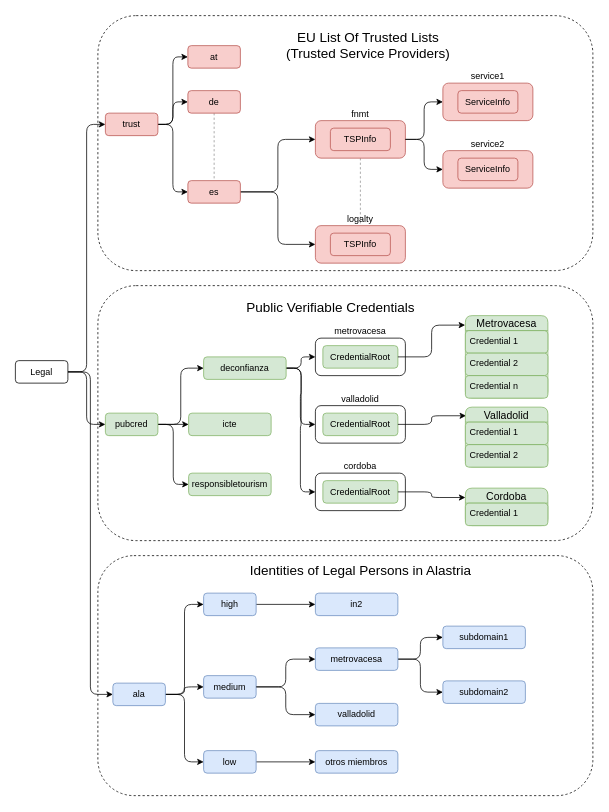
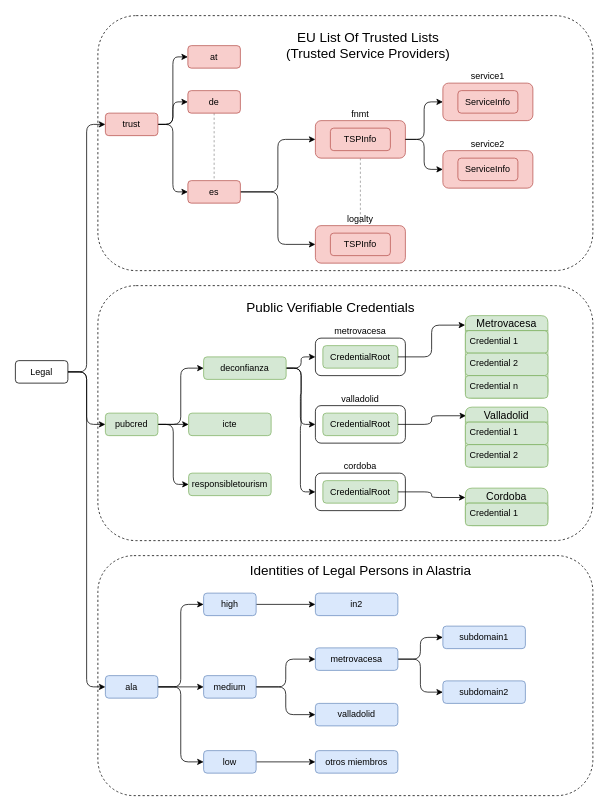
  <mxCell id="0" />
  <mxCell id="1" parent="0" />
  <mxCell id="2" value="" style="whiteSpace=wrap;html=1;labelBackgroundColor=none;fillColor=none;dashed=1;rounded=1;" parent="1" vertex="1"><mxGeometry x="130" y="740" width="660" height="320" as="geometry" /></mxCell>
  <mxCell id="3" value="" style="whiteSpace=wrap;html=1;labelBackgroundColor=none;fillColor=none;dashed=1;rounded=1;" parent="1" vertex="1"><mxGeometry x="130" y="380" width="660" height="340" as="geometry" /></mxCell>
  <mxCell id="4" value="" style="whiteSpace=wrap;html=1;labelBackgroundColor=none;fillColor=none;dashed=1;rounded=1;" parent="1" vertex="1"><mxGeometry x="130" y="20" width="660" height="340" as="geometry" /></mxCell>
  <mxCell id="5" style="edgeStyle=orthogonalEdgeStyle;orthogonalLoop=1;jettySize=auto;html=1;exitX=0.5;exitY=1;exitDx=0;exitDy=0;entryX=0.5;entryY=0;entryDx=0;entryDy=0;dashed=1;endArrow=none;endFill=0;strokeColor=#919191;" parent="1" source="32" target="29" edge="1"><mxGeometry relative="1" as="geometry"><mxPoint x="345" y="160" as="sourcePoint" /><mxPoint x="345" y="250" as="targetPoint" /></mxGeometry></mxCell>
  <mxCell id="6" style="edgeStyle=orthogonalEdgeStyle;orthogonalLoop=1;jettySize=auto;html=1;exitX=1;exitY=0.5;exitDx=0;exitDy=0;entryX=0;entryY=0.5;entryDx=0;entryDy=0;" parent="1" source="9" target="13" edge="1"><mxGeometry relative="1" as="geometry" /></mxCell>
  <mxCell id="7" style="edgeStyle=orthogonalEdgeStyle;orthogonalLoop=1;jettySize=auto;html=1;exitX=1;exitY=0.5;exitDx=0;exitDy=0;entryX=0;entryY=0.5;entryDx=0;entryDy=0;" parent="1" source="9" target="22" edge="1"><mxGeometry relative="1" as="geometry" /></mxCell>
  <mxCell id="8" style="edgeStyle=orthogonalEdgeStyle;orthogonalLoop=1;jettySize=auto;html=1;exitX=1;exitY=0.5;exitDx=0;exitDy=0;entryX=0;entryY=0.5;entryDx=0;entryDy=0;" parent="1" source="9" target="26" edge="1"><mxGeometry relative="1" as="geometry" /></mxCell>
  <mxCell id="9" value="Legal" style="whiteSpace=wrap;html=1;rounded=1;" parent="1" vertex="1"><mxGeometry x="20" y="480" width="70" height="30" as="geometry" /></mxCell>
  <mxCell id="10" style="edgeStyle=orthogonalEdgeStyle;orthogonalLoop=1;jettySize=auto;html=1;exitX=1;exitY=0.5;exitDx=0;exitDy=0;entryX=0;entryY=0.5;entryDx=0;entryDy=0;" parent="1" source="13" target="15" edge="1"><mxGeometry relative="1" as="geometry" /></mxCell>
  <mxCell id="11" style="edgeStyle=orthogonalEdgeStyle;orthogonalLoop=1;jettySize=auto;html=1;exitX=1;exitY=0.5;exitDx=0;exitDy=0;entryX=0;entryY=0.5;entryDx=0;entryDy=0;" parent="1" source="13" target="18" edge="1"><mxGeometry relative="1" as="geometry" /></mxCell>
  <mxCell id="12" style="edgeStyle=orthogonalEdgeStyle;orthogonalLoop=1;jettySize=auto;html=1;exitX=1;exitY=0.5;exitDx=0;exitDy=0;entryX=0;entryY=0.5;entryDx=0;entryDy=0;endArrow=classic;endFill=1;" parent="1" source="13" target="27" edge="1"><mxGeometry relative="1" as="geometry" /></mxCell>
  <mxCell id="13" value="trust" style="whiteSpace=wrap;html=1;fillColor=#f8cecc;strokeColor=#b85450;rounded=1;" parent="1" vertex="1"><mxGeometry x="140" y="150" width="70" height="30" as="geometry" /></mxCell>
  <mxCell id="14" style="edgeStyle=orthogonalEdgeStyle;orthogonalLoop=1;jettySize=auto;html=1;exitX=0.5;exitY=1;exitDx=0;exitDy=0;entryX=0.5;entryY=0;entryDx=0;entryDy=0;dashed=1;endArrow=none;endFill=0;strokeColor=#919191;" parent="1" source="15" target="18" edge="1"><mxGeometry relative="1" as="geometry" /></mxCell>
  <mxCell id="15" value="de" style="whiteSpace=wrap;html=1;fillColor=#f8cecc;strokeColor=#b85450;rounded=1;" parent="1" vertex="1"><mxGeometry x="250" y="120" width="70" height="30" as="geometry" /></mxCell>
  <mxCell id="16" style="edgeStyle=orthogonalEdgeStyle;orthogonalLoop=1;jettySize=auto;html=1;exitX=1;exitY=0.5;exitDx=0;exitDy=0;entryX=0;entryY=0.5;entryDx=0;entryDy=0;endArrow=classic;endFill=1;" parent="1" source="18" target="32" edge="1"><mxGeometry relative="1" as="geometry"><mxPoint x="420" y="175" as="targetPoint" /></mxGeometry></mxCell>
  <mxCell id="17" style="edgeStyle=orthogonalEdgeStyle;orthogonalLoop=1;jettySize=auto;html=1;exitX=1;exitY=0.5;exitDx=0;exitDy=0;entryX=0;entryY=0.5;entryDx=0;entryDy=0;endArrow=classic;endFill=1;" parent="1" source="18" target="29" edge="1"><mxGeometry relative="1" as="geometry"><mxPoint x="420" y="295" as="targetPoint" /></mxGeometry></mxCell>
  <mxCell id="18" value="es" style="whiteSpace=wrap;html=1;fillColor=#f8cecc;strokeColor=#b85450;rounded=1;" parent="1" vertex="1"><mxGeometry x="250" y="240" width="70" height="30" as="geometry" /></mxCell>
  <mxCell id="19" style="edgeStyle=orthogonalEdgeStyle;orthogonalLoop=1;jettySize=auto;html=1;exitX=1;exitY=0.5;exitDx=0;exitDy=0;entryX=0;entryY=0.5;entryDx=0;entryDy=0;endArrow=classic;endFill=1;strokeColor=#000000;" parent="1" source="22" target="73" edge="1"><mxGeometry relative="1" as="geometry"><mxPoint x="250" y="805" as="targetPoint" /></mxGeometry></mxCell>
  <mxCell id="20" style="edgeStyle=orthogonalEdgeStyle;orthogonalLoop=1;jettySize=auto;html=1;exitX=1;exitY=0.5;exitDx=0;exitDy=0;entryX=0;entryY=0.5;entryDx=0;entryDy=0;endArrow=classic;endFill=1;strokeColor=#000000;" parent="1" source="22" target="70" edge="1"><mxGeometry relative="1" as="geometry"><mxPoint x="250" y="878" as="targetPoint" /></mxGeometry></mxCell>
  <mxCell id="21" style="edgeStyle=orthogonalEdgeStyle;orthogonalLoop=1;jettySize=auto;html=1;exitX=1;exitY=0.5;exitDx=0;exitDy=0;entryX=0;entryY=0.5;entryDx=0;entryDy=0;endArrow=classic;endFill=1;strokeColor=#000000;" parent="1" source="22" target="75" edge="1"><mxGeometry relative="1" as="geometry"><mxPoint x="250" y="952" as="targetPoint" /></mxGeometry></mxCell>
- <mxCell id="22" value="ala" style="whiteSpace=wrap;html=1;fillColor=#dae8fc;strokeColor=#6c8ebf;rounded=1;" parent="1" vertex="1"><mxGeometry x="150" y="910" width="70" height="30" as="geometry" /></mxCell>
+ <mxCell id="22" value="ala" style="whiteSpace=wrap;html=1;fillColor=#dae8fc;strokeColor=#6c8ebf;rounded=1;" parent="1" vertex="1"><mxGeometry x="140" y="900" width="70" height="30" as="geometry" /></mxCell>
  <mxCell id="23" style="edgeStyle=orthogonalEdgeStyle;orthogonalLoop=1;jettySize=auto;html=1;exitX=1;exitY=0.5;exitDx=0;exitDy=0;entryX=0;entryY=0.5;entryDx=0;entryDy=0;endArrow=classic;endFill=1;" parent="1" source="26" target="37" edge="1"><mxGeometry relative="1" as="geometry" /></mxCell>
  <mxCell id="24" style="edgeStyle=orthogonalEdgeStyle;orthogonalLoop=1;jettySize=auto;html=1;exitX=1;exitY=0.5;exitDx=0;exitDy=0;entryX=0;entryY=0.5;entryDx=0;entryDy=0;endArrow=classic;endFill=1;" parent="1" source="26" target="38" edge="1"><mxGeometry relative="1" as="geometry" /></mxCell>
  <mxCell id="25" style="edgeStyle=orthogonalEdgeStyle;orthogonalLoop=1;jettySize=auto;html=1;exitX=1;exitY=0.5;exitDx=0;exitDy=0;entryX=0;entryY=0.5;entryDx=0;entryDy=0;endArrow=classic;endFill=1;" parent="1" source="26" target="39" edge="1"><mxGeometry relative="1" as="geometry" /></mxCell>
  <mxCell id="26" value="pubcred" style="whiteSpace=wrap;html=1;fillColor=#d5e8d4;strokeColor=#82b366;rounded=1;" parent="1" vertex="1"><mxGeometry x="140" y="550" width="70" height="30" as="geometry" /></mxCell>
  <mxCell id="27" value="at" style="whiteSpace=wrap;html=1;fillColor=#f8cecc;strokeColor=#b85450;rounded=1;" parent="1" vertex="1"><mxGeometry x="250" y="60" width="70" height="30" as="geometry" /></mxCell>
  <mxCell id="28" value="" style="group;rounded=1;" parent="1" vertex="1" connectable="0"><mxGeometry x="420" y="300" width="120" height="50" as="geometry" /></mxCell>
  <mxCell id="29" value="logalty" style="whiteSpace=wrap;html=1;labelPosition=center;verticalLabelPosition=top;align=center;verticalAlign=bottom;fillColor=#f8cecc;strokeColor=#b85450;rounded=1;" parent="28" vertex="1"><mxGeometry width="120" height="50" as="geometry" /></mxCell>
  <mxCell id="30" value="TSPInfo" style="whiteSpace=wrap;html=1;fillColor=#f8cecc;strokeColor=#b85450;rounded=1;" parent="28" vertex="1"><mxGeometry x="20" y="10" width="80" height="30" as="geometry" /></mxCell>
  <mxCell id="31" value="" style="group;rounded=1;" parent="1" vertex="1" connectable="0"><mxGeometry x="420" y="160" width="120" height="50" as="geometry" /></mxCell>
  <mxCell id="32" value="fnmt" style="whiteSpace=wrap;html=1;labelPosition=center;verticalLabelPosition=top;align=center;verticalAlign=bottom;fillColor=#f8cecc;strokeColor=#b85450;rounded=1;" parent="31" vertex="1"><mxGeometry width="120" height="50" as="geometry" /></mxCell>
  <mxCell id="33" value="TSPInfo" style="whiteSpace=wrap;html=1;fillColor=#f8cecc;strokeColor=#b85450;rounded=1;" parent="31" vertex="1"><mxGeometry x="20" y="10" width="80" height="30" as="geometry" /></mxCell>
  <mxCell id="34" style="edgeStyle=orthogonalEdgeStyle;orthogonalLoop=1;jettySize=auto;html=1;exitX=1;exitY=0.5;exitDx=0;exitDy=0;entryX=0;entryY=0.5;entryDx=0;entryDy=0;endArrow=classic;endFill=1;" parent="1" source="37" target="41" edge="1"><mxGeometry relative="1" as="geometry" /></mxCell>
  <mxCell id="35" style="edgeStyle=orthogonalEdgeStyle;orthogonalLoop=1;jettySize=auto;html=1;exitX=1;exitY=0.5;exitDx=0;exitDy=0;entryX=0;entryY=0.5;entryDx=0;entryDy=0;endArrow=classic;endFill=1;strokeColor=#000000;" parent="1" source="37" target="44" edge="1"><mxGeometry relative="1" as="geometry" /></mxCell>
  <mxCell id="36" style="edgeStyle=orthogonalEdgeStyle;orthogonalLoop=1;jettySize=auto;html=1;exitX=1;exitY=0.5;exitDx=0;exitDy=0;entryX=0;entryY=0.5;entryDx=0;entryDy=0;endArrow=classic;endFill=1;strokeColor=#000000;" parent="1" source="37" target="47" edge="1"><mxGeometry relative="1" as="geometry" /></mxCell>
  <mxCell id="37" value="deconfianza" style="whiteSpace=wrap;html=1;fillColor=#d5e8d4;strokeColor=#82b366;rounded=1;" parent="1" vertex="1"><mxGeometry x="271" y="475" width="110" height="30" as="geometry" /></mxCell>
  <mxCell id="38" value="icte" style="whiteSpace=wrap;html=1;fillColor=#d5e8d4;strokeColor=#82b366;rounded=1;" parent="1" vertex="1"><mxGeometry x="251" y="550" width="110" height="30" as="geometry" /></mxCell>
  <mxCell id="39" value="responsibletourism" style="whiteSpace=wrap;html=1;fillColor=#d5e8d4;strokeColor=#82b366;rounded=1;" parent="1" vertex="1"><mxGeometry x="251" y="630" width="110" height="30" as="geometry" /></mxCell>
  <mxCell id="40" value="" style="group;rounded=1;" parent="1" vertex="1" connectable="0"><mxGeometry x="420" y="450" width="120" height="50" as="geometry" /></mxCell>
  <mxCell id="41" value="metrovacesa" style="whiteSpace=wrap;html=1;labelPosition=center;verticalLabelPosition=top;align=center;verticalAlign=bottom;rounded=1;" parent="40" vertex="1"><mxGeometry width="120" height="50" as="geometry" /></mxCell>
  <mxCell id="42" value="CredentialRoot" style="whiteSpace=wrap;html=1;fillColor=#d5e8d4;strokeColor=#82b366;rounded=1;" parent="40" vertex="1"><mxGeometry x="10" y="10" width="100" height="30" as="geometry" /></mxCell>
  <mxCell id="43" value="" style="group;rounded=1;" parent="1" vertex="1" connectable="0"><mxGeometry x="420" y="540" width="120" height="50" as="geometry" /></mxCell>
  <mxCell id="44" value="valladolid" style="whiteSpace=wrap;html=1;labelPosition=center;verticalLabelPosition=top;align=center;verticalAlign=bottom;rounded=1;" parent="43" vertex="1"><mxGeometry width="120" height="50" as="geometry" /></mxCell>
  <mxCell id="45" value="CredentialRoot" style="whiteSpace=wrap;html=1;fillColor=#d5e8d4;strokeColor=#82b366;rounded=1;" parent="43" vertex="1"><mxGeometry x="10" y="10" width="100" height="30" as="geometry" /></mxCell>
  <mxCell id="46" value="" style="group;rounded=1;" parent="1" vertex="1" connectable="0"><mxGeometry x="420" y="630" width="120" height="50" as="geometry" /></mxCell>
  <mxCell id="47" value="cordoba" style="whiteSpace=wrap;html=1;labelPosition=center;verticalLabelPosition=top;align=center;verticalAlign=bottom;rounded=1;" parent="46" vertex="1"><mxGeometry width="120" height="50" as="geometry" /></mxCell>
  <mxCell id="48" value="CredentialRoot" style="whiteSpace=wrap;html=1;fillColor=#d5e8d4;strokeColor=#82b366;rounded=1;" parent="46" vertex="1"><mxGeometry x="10" y="10" width="100" height="30" as="geometry" /></mxCell>
  <mxCell id="49" style="edgeStyle=orthogonalEdgeStyle;orthogonalLoop=1;jettySize=auto;html=1;entryX=-0.003;entryY=0.115;entryDx=0;entryDy=0;entryPerimeter=0;endArrow=classic;endFill=1;strokeColor=#000000;" parent="1" source="42" target="80" edge="1"><mxGeometry relative="1" as="geometry" /></mxCell>
  <mxCell id="50" value="&lt;font style=&quot;font-size: 18px&quot;&gt;EU List Of Trusted Lists&lt;br&gt;(Trusted Service Providers)&lt;br&gt;&lt;/font&gt;" style="text;html=1;resizable=0;autosize=1;align=center;verticalAlign=middle;points=[];fillColor=none;strokeColor=none;dashed=1;labelBackgroundColor=none;rounded=1;" parent="1" vertex="1"><mxGeometry x="375" y="40" width="230" height="40" as="geometry" /></mxCell>
  <mxCell id="51" value="&lt;font style=&quot;font-size: 18px&quot;&gt;Public Verifiable Credentials&lt;/font&gt;" style="text;html=1;resizable=0;autosize=1;align=center;verticalAlign=middle;points=[];fillColor=none;strokeColor=none;dashed=1;labelBackgroundColor=none;rounded=1;" parent="1" vertex="1"><mxGeometry x="320" y="400" width="240" height="20" as="geometry" /></mxCell>
  <mxCell id="52" value="&lt;font style=&quot;font-size: 18px&quot;&gt;Identities of Legal Persons in Alastria&lt;/font&gt;" style="text;html=1;resizable=0;autosize=1;align=center;verticalAlign=middle;points=[];fillColor=none;strokeColor=none;dashed=1;labelBackgroundColor=none;rounded=1;" parent="1" vertex="1"><mxGeometry x="325" y="750" width="310" height="20" as="geometry" /></mxCell>
  <mxCell id="53" value="" style="group;rounded=1;" parent="1" vertex="1" connectable="0"><mxGeometry x="590" y="110" width="120" height="50" as="geometry" /></mxCell>
  <mxCell id="54" value="service1" style="whiteSpace=wrap;html=1;labelPosition=center;verticalLabelPosition=top;align=center;verticalAlign=bottom;fillColor=#f8cecc;strokeColor=#b85450;rounded=1;" parent="53" vertex="1"><mxGeometry width="120" height="50" as="geometry" /></mxCell>
  <mxCell id="55" value="ServiceInfo" style="whiteSpace=wrap;html=1;fillColor=#f8cecc;strokeColor=#b85450;rounded=1;" parent="53" vertex="1"><mxGeometry x="20" y="10" width="80" height="30" as="geometry" /></mxCell>
  <mxCell id="56" value="" style="group;rounded=1;" parent="1" vertex="1" connectable="0"><mxGeometry x="590" y="200" width="120" height="50" as="geometry" /></mxCell>
  <mxCell id="57" value="service2" style="whiteSpace=wrap;html=1;labelPosition=center;verticalLabelPosition=top;align=center;verticalAlign=bottom;fillColor=#f8cecc;strokeColor=#b85450;rounded=1;" parent="56" vertex="1"><mxGeometry width="120" height="50" as="geometry" /></mxCell>
  <mxCell id="58" value="ServiceInfo" style="whiteSpace=wrap;html=1;fillColor=#f8cecc;strokeColor=#b85450;rounded=1;" parent="56" vertex="1"><mxGeometry x="20" y="10" width="80" height="30" as="geometry" /></mxCell>
  <mxCell id="59" style="edgeStyle=orthogonalEdgeStyle;orthogonalLoop=1;jettySize=auto;html=1;exitX=1;exitY=0.5;exitDx=0;exitDy=0;entryX=0;entryY=0.5;entryDx=0;entryDy=0;endArrow=classic;endFill=1;strokeColor=#000000;" parent="1" source="32" target="54" edge="1"><mxGeometry relative="1" as="geometry" /></mxCell>
  <mxCell id="60" style="edgeStyle=orthogonalEdgeStyle;orthogonalLoop=1;jettySize=auto;html=1;exitX=1;exitY=0.5;exitDx=0;exitDy=0;entryX=0;entryY=0.5;entryDx=0;entryDy=0;endArrow=classic;endFill=1;strokeColor=#000000;" parent="1" source="32" target="57" edge="1"><mxGeometry relative="1" as="geometry" /></mxCell>
  <mxCell id="61" value="in2" style="whiteSpace=wrap;html=1;fillColor=#dae8fc;strokeColor=#6c8ebf;rounded=1;" parent="1" vertex="1"><mxGeometry x="420" y="790" width="110" height="30" as="geometry" /></mxCell>
  <mxCell id="62" style="edgeStyle=orthogonalEdgeStyle;orthogonalLoop=1;jettySize=auto;html=1;exitX=1;exitY=0.5;exitDx=0;exitDy=0;entryX=0;entryY=0.5;entryDx=0;entryDy=0;endArrow=classic;endFill=1;strokeColor=#000000;" parent="1" source="64" target="67" edge="1"><mxGeometry relative="1" as="geometry" /></mxCell>
  <mxCell id="63" style="edgeStyle=orthogonalEdgeStyle;orthogonalLoop=1;jettySize=auto;html=1;exitX=1;exitY=0.5;exitDx=0;exitDy=0;entryX=0;entryY=0.5;entryDx=0;entryDy=0;endArrow=classic;endFill=1;strokeColor=#000000;" parent="1" source="64" target="68" edge="1"><mxGeometry relative="1" as="geometry" /></mxCell>
  <mxCell id="64" value="metrovacesa" style="whiteSpace=wrap;html=1;fillColor=#dae8fc;strokeColor=#6c8ebf;rounded=1;" parent="1" vertex="1"><mxGeometry x="420" y="863" width="110" height="30" as="geometry" /></mxCell>
  <mxCell id="65" value="valladolid" style="whiteSpace=wrap;html=1;fillColor=#dae8fc;strokeColor=#6c8ebf;rounded=1;" parent="1" vertex="1"><mxGeometry x="420" y="937" width="110" height="30" as="geometry" /></mxCell>
  <mxCell id="66" value="otros miembros" style="whiteSpace=wrap;html=1;fillColor=#dae8fc;strokeColor=#6c8ebf;rounded=1;" parent="1" vertex="1"><mxGeometry x="420" y="1000" width="110" height="30" as="geometry" /></mxCell>
  <mxCell id="67" value="subdomain1" style="whiteSpace=wrap;html=1;fillColor=#dae8fc;strokeColor=#6c8ebf;rounded=1;" parent="1" vertex="1"><mxGeometry x="590" y="834" width="110" height="30" as="geometry" /></mxCell>
  <mxCell id="68" value="subdomain2" style="whiteSpace=wrap;html=1;fillColor=#dae8fc;strokeColor=#6c8ebf;rounded=1;" parent="1" vertex="1"><mxGeometry x="590" y="907" width="110" height="30" as="geometry" /></mxCell>
  <mxCell id="69" style="edgeStyle=orthogonalEdgeStyle;orthogonalLoop=1;jettySize=auto;html=1;exitX=1;exitY=0.5;exitDx=0;exitDy=0;entryX=0;entryY=0.5;entryDx=0;entryDy=0;endArrow=classic;endFill=1;strokeColor=#000000;" parent="1" source="70" target="65" edge="1"><mxGeometry relative="1" as="geometry" /></mxCell>
  <mxCell id="70" value="medium" style="whiteSpace=wrap;html=1;fillColor=#dae8fc;strokeColor=#6c8ebf;rounded=1;" parent="1" vertex="1"><mxGeometry x="271" y="900" width="70" height="30" as="geometry" /></mxCell>
  <mxCell id="71" style="edgeStyle=orthogonalEdgeStyle;orthogonalLoop=1;jettySize=auto;html=1;exitX=1;exitY=0.5;exitDx=0;exitDy=0;entryX=0;entryY=0.5;entryDx=0;entryDy=0;endArrow=classic;endFill=1;strokeColor=#000000;" parent="1" source="73" target="61" edge="1"><mxGeometry relative="1" as="geometry" /></mxCell>
  <mxCell id="72" style="edgeStyle=orthogonalEdgeStyle;orthogonalLoop=1;jettySize=auto;html=1;exitX=1;exitY=0.5;exitDx=0;exitDy=0;entryX=0;entryY=0.5;entryDx=0;entryDy=0;endArrow=classic;endFill=1;strokeColor=#000000;" parent="1" source="70" target="64" edge="1"><mxGeometry relative="1" as="geometry" /></mxCell>
  <mxCell id="73" value="high" style="whiteSpace=wrap;html=1;fillColor=#dae8fc;strokeColor=#6c8ebf;rounded=1;" parent="1" vertex="1"><mxGeometry x="271" y="790" width="70" height="30" as="geometry" /></mxCell>
  <mxCell id="74" style="edgeStyle=orthogonalEdgeStyle;orthogonalLoop=1;jettySize=auto;html=1;exitX=1;exitY=0.5;exitDx=0;exitDy=0;entryX=0;entryY=0.5;entryDx=0;entryDy=0;endArrow=classic;endFill=1;strokeColor=#000000;" parent="1" source="75" target="66" edge="1"><mxGeometry relative="1" as="geometry" /></mxCell>
  <mxCell id="75" value="low" style="whiteSpace=wrap;html=1;fillColor=#dae8fc;strokeColor=#6c8ebf;rounded=1;" parent="1" vertex="1"><mxGeometry x="271" y="1000" width="70" height="30" as="geometry" /></mxCell>
  <mxCell id="76" style="edgeStyle=orthogonalEdgeStyle;orthogonalLoop=1;jettySize=auto;html=1;exitX=1;exitY=0.5;exitDx=0;exitDy=0;entryX=0.008;entryY=0.144;entryDx=0;entryDy=0;entryPerimeter=0;endArrow=classic;endFill=1;strokeColor=#000000;" parent="1" source="45" target="77" edge="1"><mxGeometry relative="1" as="geometry" /></mxCell>
  <mxCell id="77" value="Valladolid" style="swimlane;fontStyle=0;childLayout=stackLayout;horizontal=1;startSize=20;horizontalStack=0;resizeParent=1;resizeParentMax=0;resizeLast=0;collapsible=1;marginBottom=0;align=center;fontSize=14;labelBackgroundColor=none;fillColor=#d5e8d4;strokeColor=#82b366;rounded=1;" parent="1" vertex="1"><mxGeometry x="620" y="542" width="110" height="80" as="geometry" /></mxCell>
  <mxCell id="78" value="Credential 1" style="text;strokeColor=#82b366;fillColor=#d5e8d4;spacingLeft=4;spacingRight=4;overflow=hidden;rotatable=0;points=[[0,0.5],[1,0.5]];portConstraint=eastwest;fontSize=12;rounded=1;" parent="77" vertex="1"><mxGeometry y="20" width="110" height="30" as="geometry" /></mxCell>
  <mxCell id="79" value="Credential 2" style="text;strokeColor=#82b366;fillColor=#d5e8d4;spacingLeft=4;spacingRight=4;overflow=hidden;rotatable=0;points=[[0,0.5],[1,0.5]];portConstraint=eastwest;fontSize=12;rounded=1;" parent="77" vertex="1"><mxGeometry y="50" width="110" height="30" as="geometry" /></mxCell>
  <mxCell id="80" value="Metrovacesa" style="swimlane;fontStyle=0;childLayout=stackLayout;horizontal=1;startSize=20;horizontalStack=0;resizeParent=1;resizeParentMax=0;resizeLast=0;collapsible=1;marginBottom=0;align=center;fontSize=14;labelBackgroundColor=none;fillColor=#d5e8d4;strokeColor=#82b366;rounded=1;" parent="1" vertex="1"><mxGeometry x="620" y="420" width="110" height="110" as="geometry"><mxRectangle x="630" y="480" width="110" height="20" as="alternateBounds" /></mxGeometry></mxCell>
  <mxCell id="81" value="Credential 1" style="text;strokeColor=#82b366;fillColor=#d5e8d4;spacingLeft=4;spacingRight=4;overflow=hidden;rotatable=0;points=[[0,0.5],[1,0.5]];portConstraint=eastwest;fontSize=12;rounded=1;" parent="80" vertex="1"><mxGeometry y="20" width="110" height="30" as="geometry" /></mxCell>
  <mxCell id="82" value="Credential 2" style="text;strokeColor=#82b366;fillColor=#d5e8d4;spacingLeft=4;spacingRight=4;overflow=hidden;rotatable=0;points=[[0,0.5],[1,0.5]];portConstraint=eastwest;fontSize=12;rounded=1;" parent="80" vertex="1"><mxGeometry y="50" width="110" height="30" as="geometry" /></mxCell>
  <mxCell id="83" value="Credential n" style="text;strokeColor=#82b366;fillColor=#d5e8d4;spacingLeft=4;spacingRight=4;overflow=hidden;rotatable=0;points=[[0,0.5],[1,0.5]];portConstraint=eastwest;fontSize=12;rounded=1;" parent="80" vertex="1"><mxGeometry y="80" width="110" height="30" as="geometry" /></mxCell>
  <mxCell id="84" style="edgeStyle=orthogonalEdgeStyle;orthogonalLoop=1;jettySize=auto;html=1;exitX=1;exitY=0.5;exitDx=0;exitDy=0;entryX=0;entryY=0.25;entryDx=0;entryDy=0;endArrow=classic;endFill=1;strokeColor=#000000;" parent="1" source="48" target="85" edge="1"><mxGeometry relative="1" as="geometry" /></mxCell>
  <mxCell id="85" value="Cordoba" style="swimlane;fontStyle=0;childLayout=stackLayout;horizontal=1;startSize=20;horizontalStack=0;resizeParent=1;resizeParentMax=0;resizeLast=0;collapsible=1;marginBottom=0;align=center;fontSize=14;labelBackgroundColor=none;fillColor=#d5e8d4;strokeColor=#82b366;rounded=1;" parent="1" vertex="1"><mxGeometry x="620" y="650" width="110" height="50" as="geometry" /></mxCell>
  <mxCell id="86" value="Credential 1" style="text;strokeColor=#82b366;fillColor=#d5e8d4;spacingLeft=4;spacingRight=4;overflow=hidden;rotatable=0;points=[[0,0.5],[1,0.5]];portConstraint=eastwest;fontSize=12;rounded=1;" parent="85" vertex="1"><mxGeometry y="20" width="110" height="30" as="geometry" /></mxCell>
